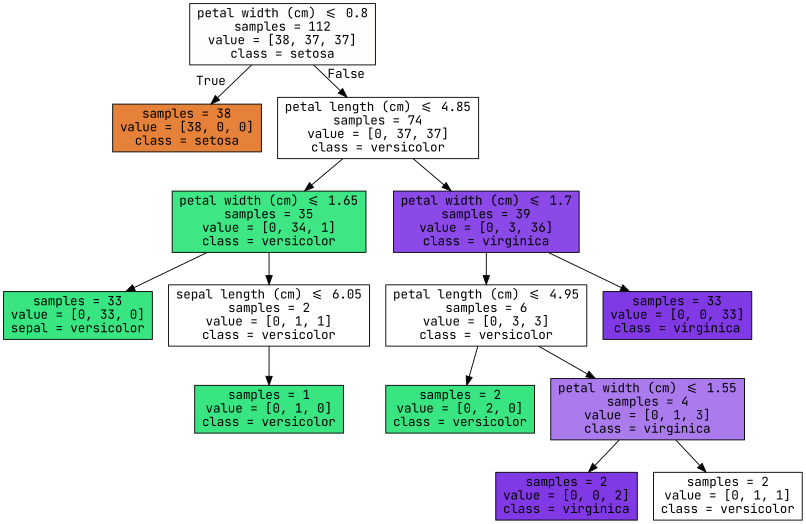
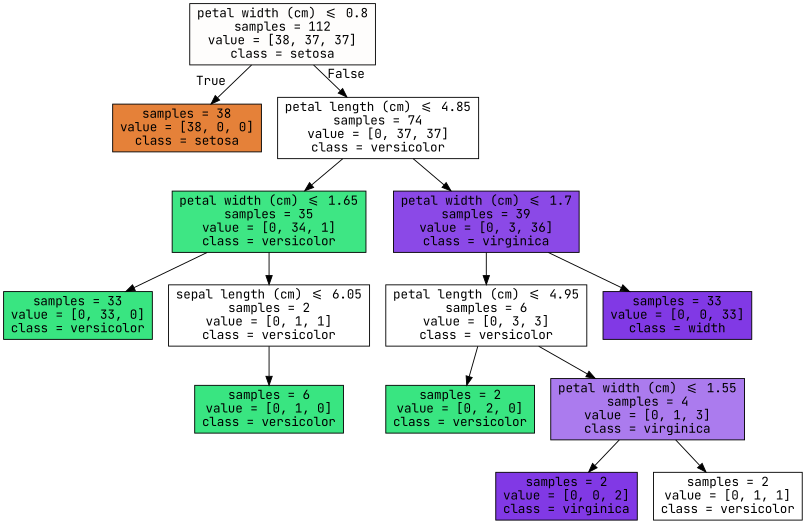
  digraph {
    fontname="JetBrains Mono"
    node [color=black fillcolor="#39e58100" fontname="JetBrains Mono" shape=box style=filled]
    edge [fontname="JetBrains Mono"]
    n1 [fillcolor="#e5813903" label="petal width (cm) <= 0.8\nsamples = 112\nvalue = [38, 37, 37]\nclass = setosa"]
    n2 [fillcolor="#e58139ff" label="samples = 38\nvalue = [38, 0, 0]\nclass = setosa"]
    n3 [label="petal length (cm) <= 4.85\nsamples = 74\nvalue = [0, 37, 37]\nclass = versicolor"]
    n4 [fillcolor="#39e581f8" label="petal width (cm) <= 1.65\nsamples = 35\nvalue = [0, 34, 1]\nclass = versicolor"]
    n5 [fillcolor="#8139e5ea" label="petal width (cm) <= 1.7\nsamples = 39\nvalue = [0, 3, 36]\nclass = virginica"]
-   n6 [fillcolor="#39e581ff" label="samples = 33\nvalue = [0, 33, 0]\nsepal = versicolor"]
+   n6 [fillcolor="#39e581ff" label="samples = 33\nvalue = [0, 33, 0]\nclass = versicolor"]
    n7 [label="sepal length (cm) <= 6.05\nsamples = 2\nvalue = [0, 1, 1]\nclass = versicolor"]
    n8 [label="petal length (cm) <= 4.95\nsamples = 6\nvalue = [0, 3, 3]\nclass = versicolor"]
-   n9 [fillcolor="#8139e5ff" label="samples = 33\nvalue = [0, 0, 33]\nclass = virginica"]
-   n10 [fillcolor="#39e581ff" label="samples = 1\nvalue = [0, 1, 0]\nclass = versicolor"]
+   n9 [fillcolor="#8139e5ff" label="samples = 33\nvalue = [0, 0, 33]\nclass = width"]
+   n10 [fillcolor="#39e581ff" label="samples = 6\nvalue = [0, 1, 0]\nclass = versicolor"]
    n11 [fillcolor="#39e581ff" label="samples = 2\nvalue = [0, 2, 0]\nclass = versicolor"]
    n12 [fillcolor="#8139e5aa" label="petal width (cm) <= 1.55\nsamples = 4\nvalue = [0, 1, 3]\nclass = virginica"]
    n13 [fillcolor="#8139e5ff" label="samples = 2\nvalue = [0, 0, 2]\nclass = virginica"]
    n14 [label="samples = 2\nvalue = [0, 1, 1]\nclass = versicolor"]
    n1 -> n2 [headlabel=True labelangle=45 labeldistance=2.5]
    n1 -> n3 [headlabel=False labelangle=-45 labeldistance=2.5]
    n3 -> n4
    n3 -> n5
    n4 -> n6
    n4 -> n7
    n5 -> n8
    n5 -> n9
    n7 -> n10
    n8 -> n11
    n8 -> n12
    n12 -> n13
    n12 -> n14
  }
